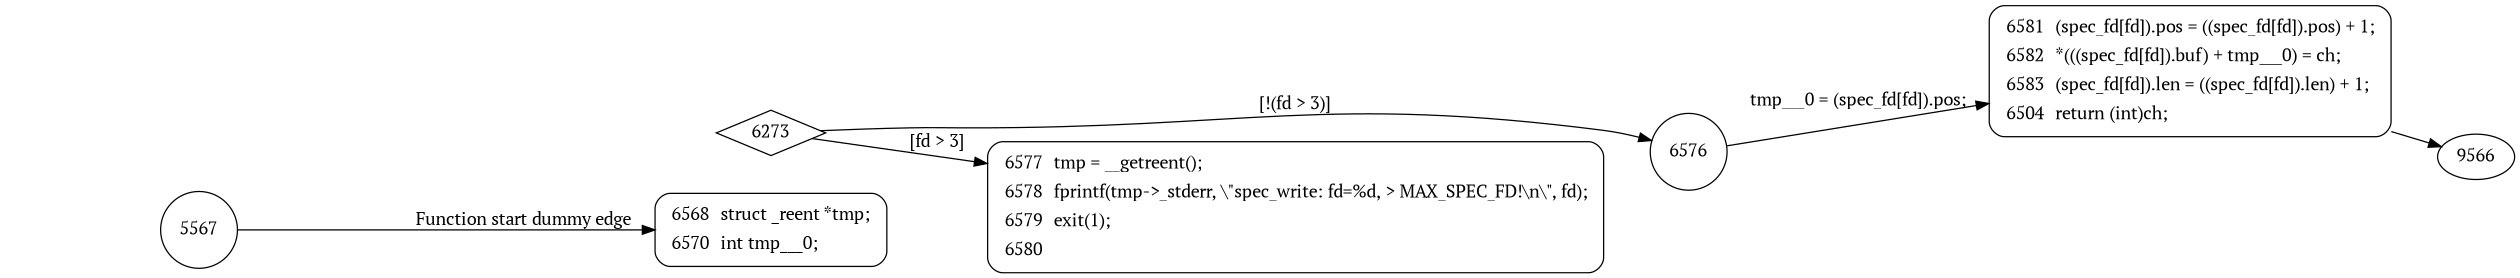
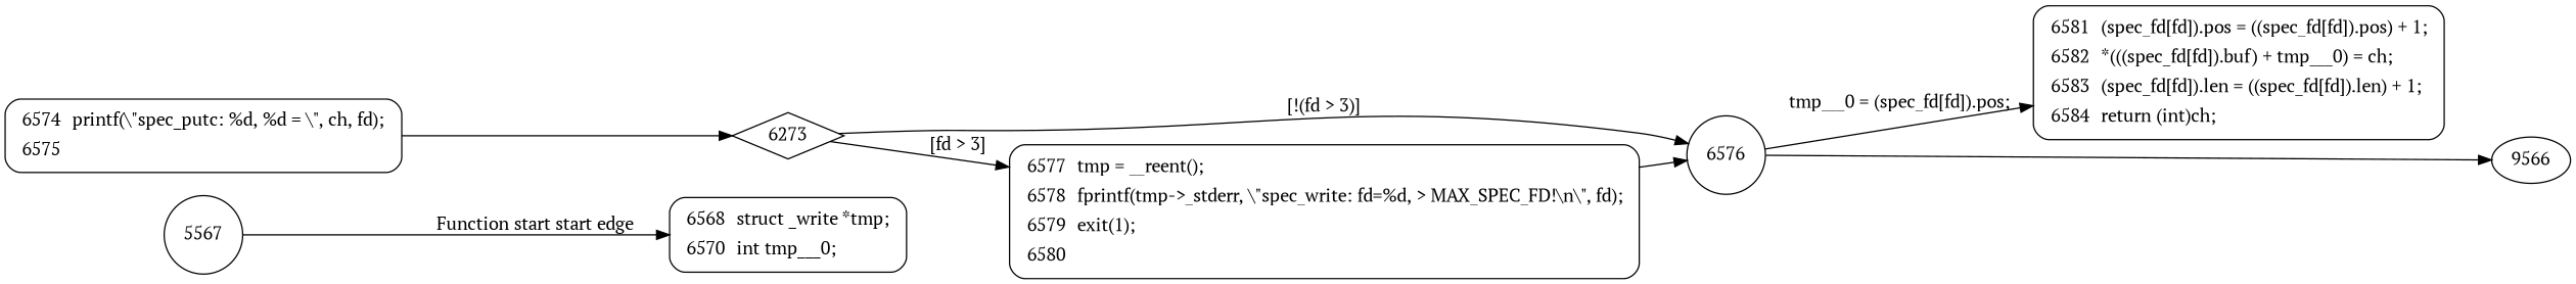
  digraph {
    fontname="PT Serif"
    rankdir=LR
    node [fontname="PT Serif" shape=Mrecord]
    edge [fontname="PT Serif"]
    n1 [label=5567 shape=circle]
-   n2 [fillcolor=white label=<<table border="0" cellborder="0" cellpadding="3" bgcolor="white"><tr><td align="right">6568</td><td align="left">struct _reent *tmp;</td></tr><tr><td align="right">6570</td><td align="left">int tmp___0;</td></tr></table>> penwidth=1 style="filled,bold"]
+   n2 [fillcolor=white label=<<table border="0" cellborder="0" cellpadding="3" bgcolor="white"><tr><td align="right">6568</td><td align="left">struct _write *tmp;</td></tr><tr><td align="right">6570</td><td align="left">int tmp___0;</td></tr></table>> penwidth=1 style="filled,bold"]
    n3 [label=6273 shape=diamond]
    6576 [shape=circle]
-   n5 [fillcolor=white label=<<table border="0" cellborder="0" cellpadding="3" bgcolor="white"><tr><td align="right">6577</td><td align="left">tmp = __getreent();</td></tr><tr><td align="right">6578</td><td align="left">fprintf(tmp-&gt;_stderr, \"spec_write: fd=%d, &gt; MAX_SPEC_FD!\n\", fd);</td></tr><tr><td align="right">6579</td><td align="left">exit(1);</td></tr><tr><td align="right">6580</td><td align="left"></td></tr></table>> penwidth=1 style="filled,bold"]
-   n7 [fillcolor=white label=<<table border="0" cellborder="0" cellpadding="3" bgcolor="white"><tr><td align="right">6581</td><td align="left">(spec_fd[fd]).pos = ((spec_fd[fd]).pos) + 1;</td></tr><tr><td align="right">6582</td><td align="left">*(((spec_fd[fd]).buf) + tmp___0) = ch;</td></tr><tr><td align="right">6583</td><td align="left">(spec_fd[fd]).len = ((spec_fd[fd]).len) + 1;</td></tr><tr><td align="right">6504</td><td align="left">return (int)ch;</td></tr></table>> penwidth=1 style="filled,bold"]
+   n5 [fillcolor=white label=<<table border="0" cellborder="0" cellpadding="3" bgcolor="white"><tr><td align="right">6577</td><td align="left">tmp = __reent();</td></tr><tr><td align="right">6578</td><td align="left">fprintf(tmp-&gt;_stderr, \"spec_write: fd=%d, &gt; MAX_SPEC_FD!\n\", fd);</td></tr><tr><td align="right">6579</td><td align="left">exit(1);</td></tr><tr><td align="right">6580</td><td align="left"></td></tr></table>> penwidth=1 style="filled,bold"]
+   n6 [fillcolor=white label=<<table border="0" cellborder="0" cellpadding="3" bgcolor="white"><tr><td align="right">6574</td><td align="left">printf(\"spec_putc: %d, %d = \", ch, fd);</td></tr><tr><td align="right">6575</td><td align="left"></td></tr></table>> penwidth=1 style="filled,bold"]
+   n7 [fillcolor=white label=<<table border="0" cellborder="0" cellpadding="3" bgcolor="white"><tr><td align="right">6581</td><td align="left">(spec_fd[fd]).pos = ((spec_fd[fd]).pos) + 1;</td></tr><tr><td align="right">6582</td><td align="left">*(((spec_fd[fd]).buf) + tmp___0) = ch;</td></tr><tr><td align="right">6583</td><td align="left">(spec_fd[fd]).len = ((spec_fd[fd]).len) + 1;</td></tr><tr><td align="right">6584</td><td align="left">return (int)ch;</td></tr></table>> penwidth=1 style="filled,bold"]
    n8 [label=9566 shape=""]
-   n1 -> n2 [label="Function start dummy edge"]
+   n1 -> n2 [label="Function start start edge"]
    n3 -> 6576 [label="[!(fd > 3)]"]
    n3 -> n5 [label="[fd > 3]"]
    6576 -> n7 [label="tmp___0 = (spec_fd[fd]).pos;"]
-   n7 -> n8
+   n5 -> 6576
+   n6 -> n3
+   6576 -> n8
  }
